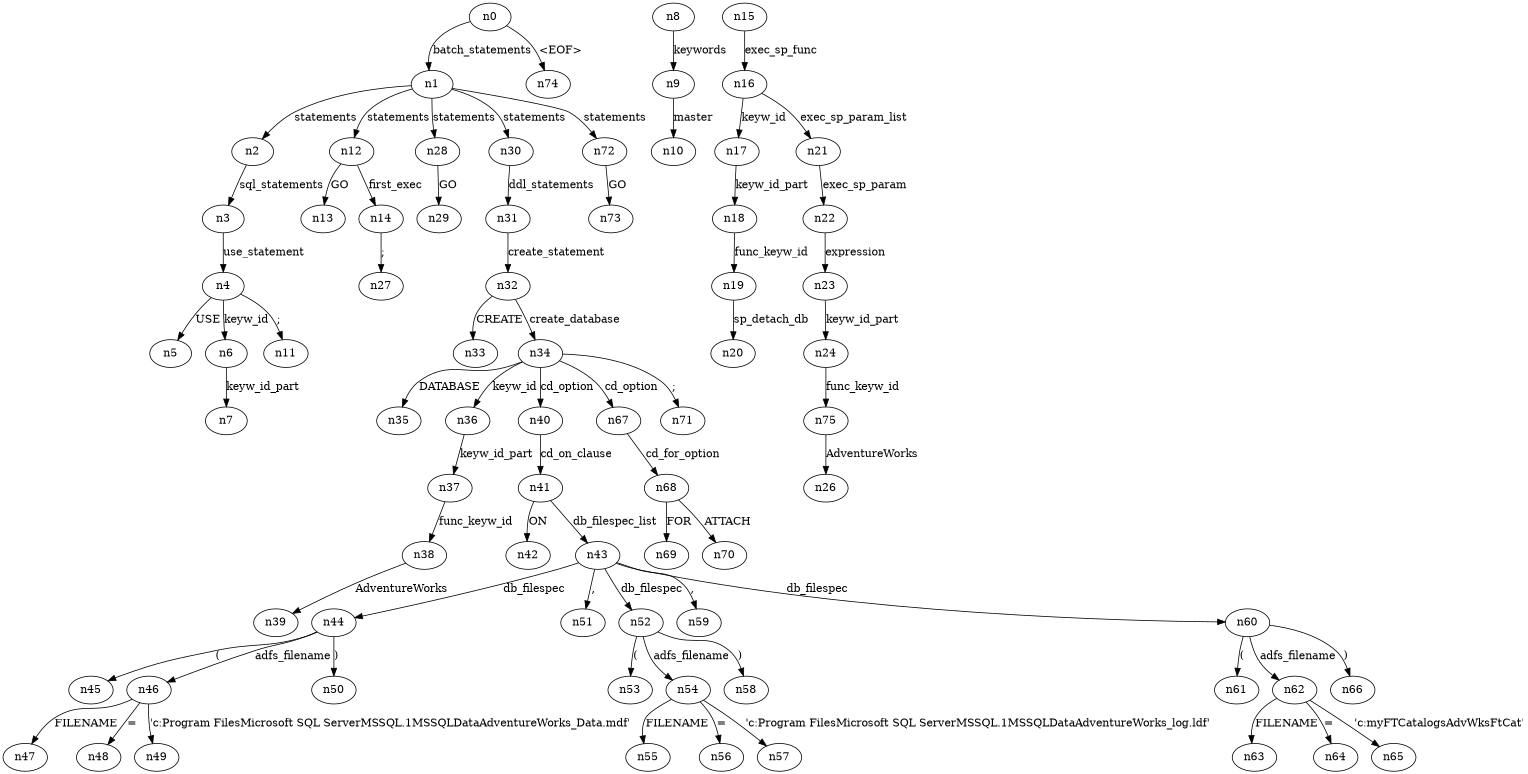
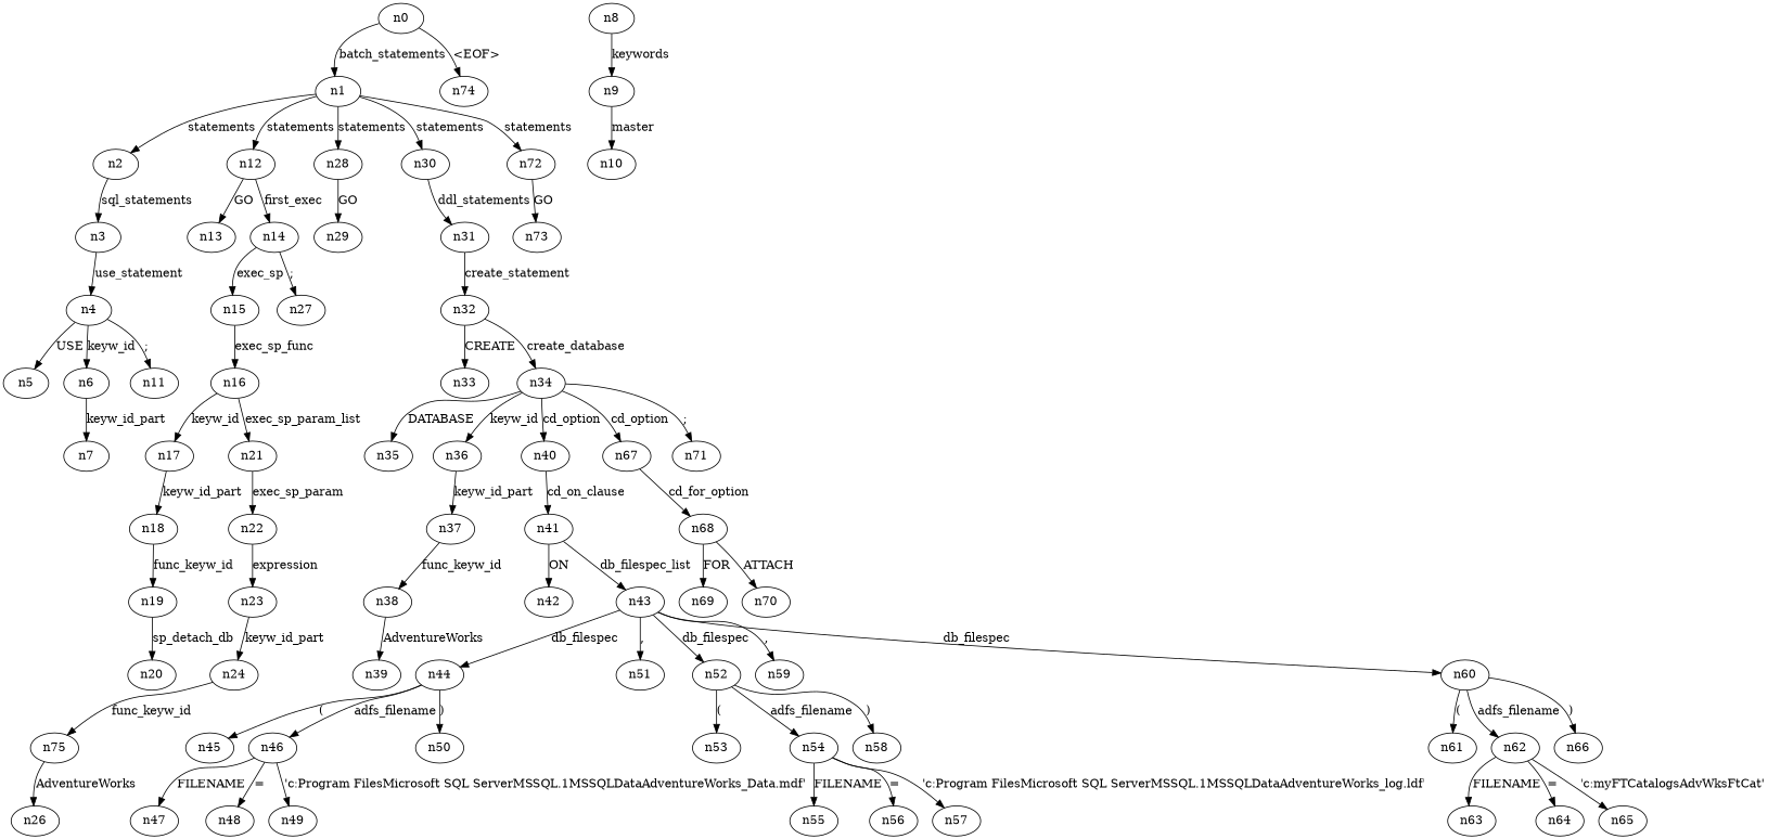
  digraph {
    n0
    n1
    n74
    n2
    n12
    n28
    n30
    n72
    n3
    n13
    n14
    n29
    n31
    n73
    n4
    n5
    n6
    n11
    n7
    n8
    n9
    n10
    n15
    n27
    n16
    n17
    n21
    n18
    n22
    n19
    n20
    n23
    n24
    n25 [label=n75]
    n26
    n32
    n33
    n34
    n35
    n36
    n40
    n67
    n71
    n37
    n41
    n68
    n38
    n39
    n42
    n43
    n44
    n51
    n52
    n59
    n60
    n45
    n46
    n50
    n53
    n54
    n58
    n61
    n62
    n66
    n47
    n48
    n49
    n55
    n56
    n57
    n63
    n64
    n65
    n69
    n70
    n0 -> n1 [label=batch_statements]
    n0 -> n74 [label="<EOF>"]
    n1 -> n2 [label=statements]
    n1 -> n12 [label=statements]
    n1 -> n28 [label=statements]
    n1 -> n30 [label=statements]
    n1 -> n72 [label=statements]
    n2 -> n3 [label=sql_statements]
    n12 -> n13 [label=GO]
    n12 -> n14 [label=first_exec]
    n28 -> n29 [label=GO]
    n30 -> n31 [label=ddl_statements]
    n72 -> n73 [label=GO]
    n3 -> n4 [label=use_statement]
+   n14 -> n15 [label=exec_sp]
    n14 -> n27 [label=";"]
    n31 -> n32 [label=create_statement]
    n4 -> n5 [label=USE]
    n4 -> n6 [label=keyw_id]
    n4 -> n11 [label=";"]
    n6 -> n7 [label=keyw_id_part]
    n8 -> n9 [label=keywords]
    n9 -> n10 [label=master]
    n15 -> n16 [label=exec_sp_func]
    n16 -> n17 [label=keyw_id]
    n16 -> n21 [label=exec_sp_param_list]
    n17 -> n18 [label=keyw_id_part]
    n21 -> n22 [label=exec_sp_param]
    n18 -> n19 [label=func_keyw_id]
    n22 -> n23 [label=expression]
    n19 -> n20 [label=sp_detach_db]
    n23 -> n24 [label=keyw_id_part]
    n24 -> n25 [label=func_keyw_id]
    n25 -> n26 [label=AdventureWorks]
    n32 -> n33 [label=CREATE]
    n32 -> n34 [label=create_database]
    n34 -> n35 [label=DATABASE]
    n34 -> n36 [label=keyw_id]
    n34 -> n40 [label=cd_option]
    n34 -> n67 [label=cd_option]
    n34 -> n71 [label=";"]
    n36 -> n37 [label=keyw_id_part]
    n40 -> n41 [label=cd_on_clause]
    n67 -> n68 [label=cd_for_option]
    n37 -> n38 [label=func_keyw_id]
    n41 -> n42 [label=ON]
    n41 -> n43 [label=db_filespec_list]
    n68 -> n69 [label=FOR]
    n68 -> n70 [label=ATTACH]
    n38 -> n39 [label=AdventureWorks]
    n43 -> n44 [label=db_filespec]
    n43 -> n51 [label=","]
    n43 -> n52 [label=db_filespec]
    n43 -> n59 [label=","]
    n43 -> n60 [label=db_filespec]
    n44 -> n45 [label="("]
    n44 -> n46 [label=adfs_filename]
    n44 -> n50 [label=")"]
    n52 -> n53 [label="("]
    n52 -> n54 [label=adfs_filename]
    n52 -> n58 [label=")"]
    n60 -> n61 [label="("]
    n60 -> n62 [label=adfs_filename]
    n60 -> n66 [label=")"]
    n46 -> n47 [label=FILENAME]
    n46 -> n48 [label="="]
    n46 -> n49 [label="'c:\Program Files\Microsoft SQL Server\MSSQL.1\MSSQL\Data\AdventureWorks_Data.mdf'"]
    n54 -> n55 [label=FILENAME]
    n54 -> n56 [label="="]
    n54 -> n57 [label="'c:\Program Files\Microsoft SQL Server\MSSQL.1\MSSQL\Data\AdventureWorks_log.ldf'"]
    n62 -> n63 [label=FILENAME]
    n62 -> n64 [label="="]
    n62 -> n65 [label="'c:\myFTCatalogs\AdvWksFtCat'"]
  }
